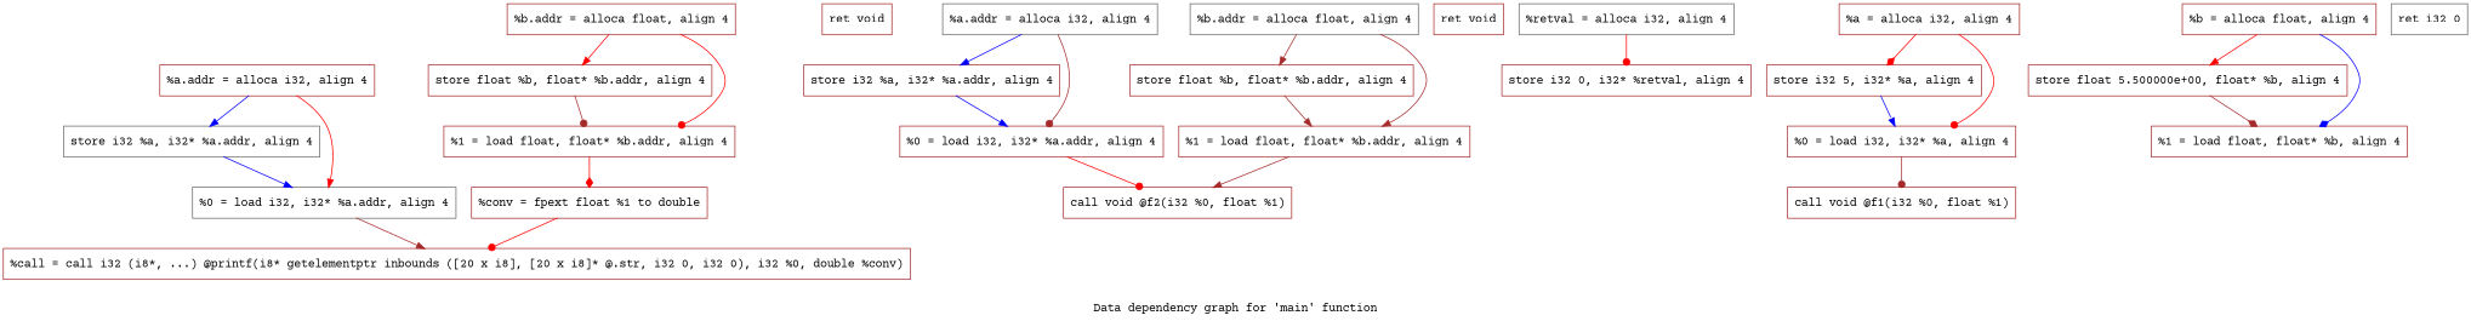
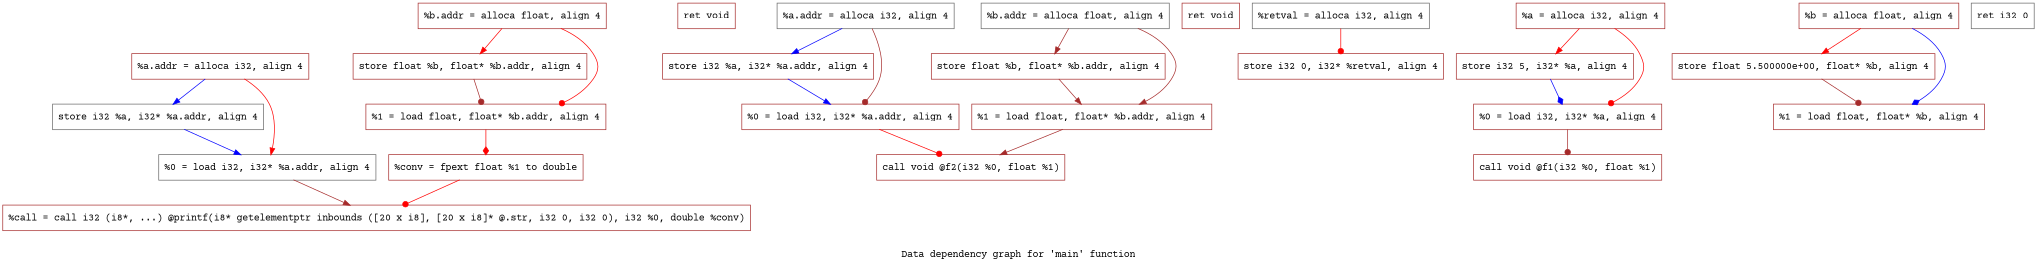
  digraph {
    fontname="Courier Prime"
    label="Data dependency graph for 'main' function"
    node [color=brown fontname="Courier Prime" shape=record]
    edge [arrowhead=normal color=red fontname="Courier Prime"]
    n1 [label="{  %a.addr = alloca i32, align 4}"]
    n2 [color=gray40 label="{  store i32 %a, i32* %a.addr, align 4}"]
    n3 [color=gray40 label="{  %0 = load i32, i32* %a.addr, align 4}"]
    n4 [label="{  %call = call i32 (i8*, ...) @printf(i8* getelementptr inbounds ([20 x i8], [20 x i8]* @.str, i32 0, i32 0), i32 %0, double %conv)}"]
    n5 [label="{  %b.addr = alloca float, align 4}"]
    n6 [label="{  store float %b, float* %b.addr, align 4}"]
    n7 [label="{  %1 = load float, float* %b.addr, align 4}"]
    n8 [label="{  %conv = fpext float %1 to double}"]
    n9 [label="{  ret void}"]
    n10 [color=gray40 label="{  %a.addr = alloca i32, align 4}"]
    n11 [label="{  store i32 %a, i32* %a.addr, align 4}"]
    n12 [label="{  %0 = load i32, i32* %a.addr, align 4}"]
    n13 [label="{  call void @f2(i32 %0, float %1)}"]
    n14 [color=gray40 label="{  %b.addr = alloca float, align 4}"]
    n15 [label="{  store float %b, float* %b.addr, align 4}"]
    n16 [label="{  %1 = load float, float* %b.addr, align 4}"]
    n17 [label="{  ret void}"]
    n18 [color=gray40 label="{  %retval = alloca i32, align 4}"]
    n19 [label="{  store i32 0, i32* %retval, align 4}"]
    n20 [label="{  %a = alloca i32, align 4}"]
    n21 [label="{  store i32 5, i32* %a, align 4}"]
    n22 [label="{  %0 = load i32, i32* %a, align 4}"]
    n23 [label="{  call void @f1(i32 %0, float %1)}"]
    n24 [label="{  %b = alloca float, align 4}"]
    n25 [label="{  store float 5.500000e+00, float* %b, align 4}"]
    n26 [label="{  %1 = load float, float* %b, align 4}"]
    n27 [color=gray40 label="{  ret i32 0}"]
    n1 -> n2 [color=blue]
    n1 -> n3
    n2 -> n3 [color=blue]
    n3 -> n4 [color=brown]
    n5 -> n6
    n5 -> n7 [arrowhead=dot]
    n6 -> n7 [arrowhead=dot color=brown]
    n7 -> n8 [arrowhead=diamond]
    n8 -> n4 [arrowhead=dot]
    n10 -> n11 [color=blue]
    n10 -> n12 [arrowhead=dot color=brown]
    n11 -> n12 [color=blue]
    n12 -> n13 [arrowhead=dot]
    n14 -> n15 [color=brown]
    n14 -> n16 [color=brown]
    n15 -> n16 [color=brown]
    n16 -> n13 [color=brown]
    n18 -> n19 [arrowhead=dot]
-   n20 -> n21 [arrowhead=diamond]
+   n20 -> n21
    n20 -> n22 [arrowhead=dot]
-   n21 -> n22 [color=blue]
+   n21 -> n22 [arrowhead=diamond color=blue]
    n22 -> n23 [arrowhead=dot color=brown]
    n24 -> n25
    n24 -> n26 [arrowhead=diamond color=blue]
-   n25 -> n26 [arrowhead=diamond color=brown]
+   n25 -> n26 [arrowhead=dot color=brown]
  }
